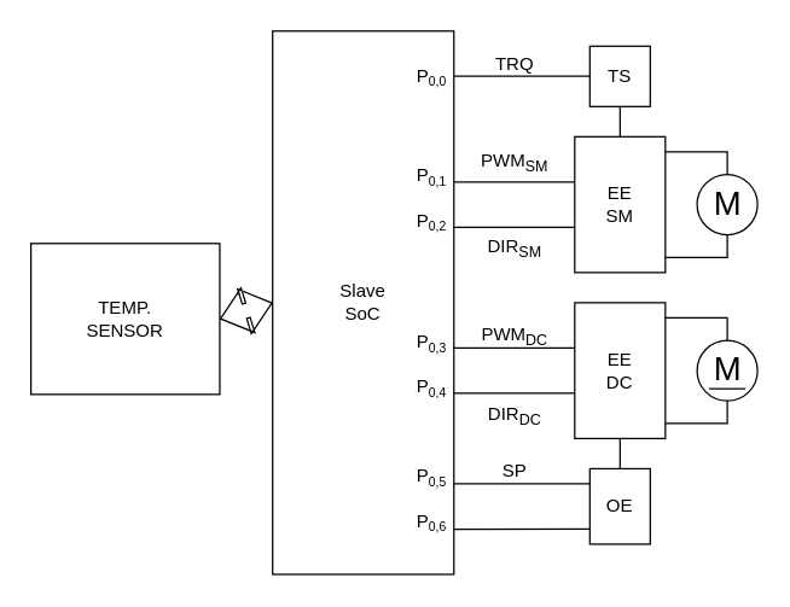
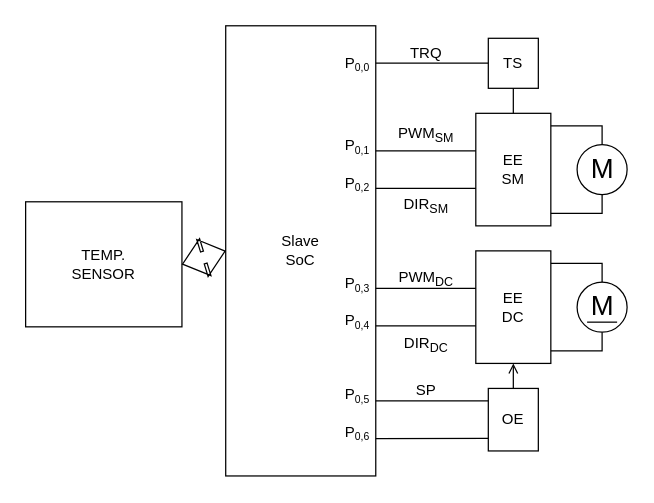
  <mxCell id="0" />
  <mxCell id="1" parent="0" />
  <mxCell id="2" value="Slave&lt;div&gt;SoC&lt;/div&gt;" style="rounded=0;whiteSpace=wrap;html=1;" parent="1" vertex="1"><mxGeometry x="180" y="20" width="120" height="360" as="geometry" /></mxCell>
  <mxCell id="3" value="P&lt;span style=&quot;font-size: 10px;&quot;&gt;&lt;sub&gt;0,0&lt;/sub&gt;&lt;/span&gt;" style="text;html=1;align=center;verticalAlign=middle;resizable=1;points=[];autosize=1;strokeColor=none;fillColor=none;" parent="1" vertex="1"><mxGeometry x="265" y="35" width="40" height="30" as="geometry" /></mxCell>
  <mxCell id="4" value="P&lt;span style=&quot;font-size: 10px;&quot;&gt;&lt;sub&gt;0,2&lt;/sub&gt;&lt;/span&gt;" style="text;html=1;align=center;verticalAlign=middle;resizable=1;points=[];autosize=1;strokeColor=none;fillColor=none;" parent="1" vertex="1"><mxGeometry x="265" y="130.5" width="40" height="30" as="geometry" /></mxCell>
  <mxCell id="5" value="EE&lt;div&gt;SM&lt;/div&gt;" style="whiteSpace=wrap;html=1;" parent="1" vertex="1"><mxGeometry x="380" y="90" width="60" height="90" as="geometry" /></mxCell>
  <mxCell id="6" value="" style="endArrow=none;html=1;rounded=0;exitX=0.5;exitY=1;exitDx=0;exitDy=0;exitPerimeter=0;entryX=1;entryY=0.889;entryDx=0;entryDy=0;entryPerimeter=0;" parent="1" target="5" edge="1"><mxGeometry width="50" height="50" relative="1" as="geometry"><mxPoint x="481" y="155" as="sourcePoint" /><mxPoint x="451" y="170" as="targetPoint" /><Array as="points"><mxPoint x="481" y="170" /></Array></mxGeometry></mxCell>
  <mxCell id="7" value="" style="endArrow=none;html=1;rounded=0;entryX=0.5;entryY=0;entryDx=0;entryDy=0;entryPerimeter=0;exitX=1;exitY=0.111;exitDx=0;exitDy=0;exitPerimeter=0;" parent="1" source="5" edge="1"><mxGeometry width="50" height="50" relative="1" as="geometry"><mxPoint x="451" y="100" as="sourcePoint" /><mxPoint x="481" y="115" as="targetPoint" /><Array as="points"><mxPoint x="481" y="100" /></Array></mxGeometry></mxCell>
  <mxCell id="8" value="" style="endArrow=none;html=1;rounded=0;" parent="1" edge="1"><mxGeometry width="50" height="50" relative="1" as="geometry"><mxPoint x="300" y="120" as="sourcePoint" /><mxPoint x="380" y="120" as="targetPoint" /></mxGeometry></mxCell>
  <mxCell id="9" value="" style="endArrow=none;html=1;rounded=0;entryX=0;entryY=0.667;entryDx=0;entryDy=0;entryPerimeter=0;exitX=1;exitY=0.239;exitDx=0;exitDy=0;exitPerimeter=0;" parent="1" target="5" edge="1"><mxGeometry width="50" height="50" relative="1" as="geometry"><mxPoint x="300" y="149.989" as="sourcePoint" /><mxPoint x="370" y="150" as="targetPoint" /></mxGeometry></mxCell>
  <mxCell id="10" value="DIR&lt;sub&gt;SM&lt;/sub&gt;" style="text;html=1;align=center;verticalAlign=middle;resizable=0;points=[];autosize=1;strokeColor=none;fillColor=none;" parent="1" vertex="1"><mxGeometry x="310" y="149" width="60" height="30" as="geometry" /></mxCell>
  <mxCell id="11" value="P&lt;span style=&quot;font-size: 10px;&quot;&gt;&lt;sub&gt;0,1&lt;/sub&gt;&lt;/span&gt;" style="text;html=1;align=center;verticalAlign=middle;resizable=1;points=[];autosize=1;strokeColor=none;fillColor=none;" parent="1" vertex="1"><mxGeometry x="265" y="100.5" width="40" height="30" as="geometry" /></mxCell>
  <mxCell id="12" value="TS" style="rounded=0;whiteSpace=wrap;html=1;" parent="1" vertex="1"><mxGeometry x="390" y="30" width="40" height="40" as="geometry" /></mxCell>
  <mxCell id="13" value="" style="endArrow=none;html=1;rounded=0;entryX=0;entryY=0.5;entryDx=0;entryDy=0;" parent="1" edge="1"><mxGeometry width="50" height="50" relative="1" as="geometry"><mxPoint x="390" y="49.76" as="sourcePoint" /><mxPoint x="300" y="49.76" as="targetPoint" /></mxGeometry></mxCell>
  <mxCell id="14" value="" style="endArrow=none;html=1;rounded=0;entryX=0.5;entryY=1;entryDx=0;entryDy=0;exitX=0.5;exitY=0;exitDx=0;exitDy=0;" parent="1" source="5" target="12" edge="1"><mxGeometry width="50" height="50" relative="1" as="geometry"><mxPoint x="320" y="100" as="sourcePoint" /><mxPoint x="370" y="50" as="targetPoint" /></mxGeometry></mxCell>
  <mxCell id="15" value="TRQ" style="text;html=1;align=center;verticalAlign=middle;resizable=0;points=[];autosize=1;strokeColor=none;fillColor=none;" parent="1" vertex="1"><mxGeometry x="315" y="27" width="50" height="30" as="geometry" /></mxCell>
  <mxCell id="16" value="P&lt;span style=&quot;font-size: 10px;&quot;&gt;&lt;sub&gt;0,4&lt;/sub&gt;&lt;/span&gt;" style="text;html=1;align=center;verticalAlign=middle;resizable=1;points=[];autosize=1;strokeColor=none;fillColor=none;" parent="1" vertex="1"><mxGeometry x="265" y="240.5" width="40" height="30" as="geometry" /></mxCell>
  <mxCell id="17" value="M" style="dashed=0;outlineConnect=0;align=center;html=1;shape=mxgraph.pid.engines.electric_motor_(dc);fontSize=22;" parent="1" vertex="1"><mxGeometry x="461" y="225" width="40" height="40" as="geometry" /></mxCell>
  <mxCell id="18" value="EE&lt;div&gt;DC&lt;/div&gt;" style="whiteSpace=wrap;html=1;" parent="1" vertex="1"><mxGeometry x="380" y="200" width="60" height="90" as="geometry" /></mxCell>
  <mxCell id="19" value="OE" style="rounded=0;whiteSpace=wrap;html=1;" parent="1" vertex="1"><mxGeometry x="390" y="310" width="40" height="50" as="geometry" /></mxCell>
  <mxCell id="20" value="" style="endArrow=none;html=1;rounded=0;exitX=0.5;exitY=1;exitDx=0;exitDy=0;exitPerimeter=0;entryX=1;entryY=0.889;entryDx=0;entryDy=0;entryPerimeter=0;" parent="1" source="17" target="18" edge="1"><mxGeometry width="50" height="50" relative="1" as="geometry"><mxPoint x="471" y="290" as="sourcePoint" /><mxPoint x="451" y="280" as="targetPoint" /><Array as="points"><mxPoint x="481" y="280" /></Array></mxGeometry></mxCell>
  <mxCell id="21" value="" style="endArrow=none;html=1;rounded=0;entryX=0.5;entryY=0;entryDx=0;entryDy=0;entryPerimeter=0;exitX=1;exitY=0.111;exitDx=0;exitDy=0;exitPerimeter=0;" parent="1" source="18" target="17" edge="1"><mxGeometry width="50" height="50" relative="1" as="geometry"><mxPoint x="451" y="210" as="sourcePoint" /><mxPoint x="511" y="230" as="targetPoint" /><Array as="points"><mxPoint x="481" y="210" /></Array></mxGeometry></mxCell>
- <mxCell id="22" value="" style="endArrow=none;html=1;rounded=0;entryX=0.5;entryY=1;entryDx=0;entryDy=0;" parent="1" source="19" target="18" edge="1"><mxGeometry width="50" height="50" relative="1" as="geometry"><mxPoint x="421" y="370" as="sourcePoint" /><mxPoint x="411" y="300" as="targetPoint" /></mxGeometry></mxCell>
+ <mxCell id="22" value="" style="endArrow=open;html=1;rounded=0;entryX=0.5;entryY=1;entryDx=0;entryDy=0;" parent="1" source="19" target="18" edge="1"><mxGeometry width="50" height="50" relative="1" as="geometry"><mxPoint x="421" y="370" as="sourcePoint" /><mxPoint x="411" y="300" as="targetPoint" /></mxGeometry></mxCell>
  <mxCell id="23" value="" style="endArrow=none;html=1;rounded=0;" parent="1" edge="1"><mxGeometry width="50" height="50" relative="1" as="geometry"><mxPoint x="300" y="230" as="sourcePoint" /><mxPoint x="380" y="230" as="targetPoint" /></mxGeometry></mxCell>
  <mxCell id="24" value="" style="endArrow=none;html=1;rounded=0;entryX=0;entryY=0.667;entryDx=0;entryDy=0;entryPerimeter=0;exitX=1;exitY=0.239;exitDx=0;exitDy=0;exitPerimeter=0;" parent="1" target="18" edge="1"><mxGeometry width="50" height="50" relative="1" as="geometry"><mxPoint x="300" y="259.989" as="sourcePoint" /><mxPoint x="370" y="260" as="targetPoint" /></mxGeometry></mxCell>
  <mxCell id="25" value="PWM&lt;sub&gt;DC&lt;/sub&gt;" style="text;html=1;align=center;verticalAlign=middle;resizable=0;points=[];autosize=1;strokeColor=none;fillColor=none;" parent="1" vertex="1"><mxGeometry x="305" y="207" width="70" height="30" as="geometry" /></mxCell>
  <mxCell id="26" value="DIR&lt;sub&gt;DC&lt;/sub&gt;" style="text;html=1;align=center;verticalAlign=middle;resizable=0;points=[];autosize=1;strokeColor=none;fillColor=none;" parent="1" vertex="1"><mxGeometry x="310" y="260" width="60" height="30" as="geometry" /></mxCell>
  <mxCell id="27" value="P&lt;span style=&quot;font-size: 10px;&quot;&gt;&lt;sub&gt;0,3&lt;/sub&gt;&lt;/span&gt;" style="text;html=1;align=center;verticalAlign=middle;resizable=1;points=[];autosize=1;strokeColor=none;fillColor=none;" parent="1" vertex="1"><mxGeometry x="265" y="210.5" width="40" height="30" as="geometry" /></mxCell>
  <mxCell id="28" value="" style="endArrow=none;html=1;rounded=0;exitX=1.04;exitY=0.484;exitDx=0;exitDy=0;exitPerimeter=0;entryX=0;entryY=0.2;entryDx=0;entryDy=0;entryPerimeter=0;" parent="1" target="19" edge="1"><mxGeometry width="50" height="50" relative="1" as="geometry"><mxPoint x="300" y="320.004" as="sourcePoint" /><mxPoint x="380" y="320" as="targetPoint" /></mxGeometry></mxCell>
  <mxCell id="29" value="" style="endArrow=none;html=1;rounded=0;entryX=0;entryY=0.6;entryDx=0;entryDy=0;entryPerimeter=0;exitX=1;exitY=0.558;exitDx=0;exitDy=0;exitPerimeter=0;" parent="1" edge="1"><mxGeometry width="50" height="50" relative="1" as="geometry"><mxPoint x="300" y="350.058" as="sourcePoint" /><mxPoint x="390" y="350" as="targetPoint" /></mxGeometry></mxCell>
  <mxCell id="30" value="SP" style="text;html=1;align=center;verticalAlign=middle;resizable=0;points=[];autosize=1;strokeColor=none;fillColor=none;" parent="1" vertex="1"><mxGeometry x="320" y="297" width="40" height="30" as="geometry" /></mxCell>
  <mxCell id="31" value="P&lt;span style=&quot;font-size: 10px;&quot;&gt;&lt;sub&gt;0,5&lt;/sub&gt;&lt;/span&gt;" style="text;html=1;align=center;verticalAlign=middle;resizable=1;points=[];autosize=1;strokeColor=none;fillColor=none;" parent="1" vertex="1"><mxGeometry x="265" y="300" width="40" height="30" as="geometry" /></mxCell>
  <mxCell id="32" value="P&lt;span style=&quot;font-size: 10px;&quot;&gt;&lt;sub&gt;0,6&lt;/sub&gt;&lt;/span&gt;" style="text;html=1;align=center;verticalAlign=middle;resizable=1;points=[];autosize=1;strokeColor=none;fillColor=none;" parent="1" vertex="1"><mxGeometry x="265" y="330" width="40" height="30" as="geometry" /></mxCell>
  <mxCell id="33" value="M" style="dashed=0;outlineConnect=0;align=center;html=1;shape=mxgraph.pid.engines.electric_motor;fontSize=22;" parent="1" vertex="1"><mxGeometry x="461" y="115" width="40" height="40" as="geometry" /></mxCell>
  <mxCell id="34" value="PWM&lt;sub&gt;SM&lt;/sub&gt;" style="text;html=1;align=center;verticalAlign=middle;resizable=0;points=[];autosize=1;strokeColor=none;fillColor=none;" parent="1" vertex="1"><mxGeometry x="305" y="92" width="70" height="30" as="geometry" /></mxCell>
  <mxCell id="35" value="TEMP.&lt;div&gt;SENSOR&lt;/div&gt;" style="whiteSpace=wrap;html=1;" vertex="1" parent="1"><mxGeometry x="20" y="160.75" width="125" height="100" as="geometry" /></mxCell>
  <mxCell id="36" value="" style="shape=flexArrow;endArrow=classic;startArrow=classic;html=1;rounded=0;entryX=0;entryY=0.5;entryDx=0;entryDy=0;exitX=1;exitY=0.5;exitDx=0;exitDy=0;" edge="1" parent="1" source="35" target="2"><mxGeometry width="100" height="100" relative="1" as="geometry"><mxPoint x="50" y="170" as="sourcePoint" /><mxPoint x="150" y="70" as="targetPoint" /></mxGeometry></mxCell>
